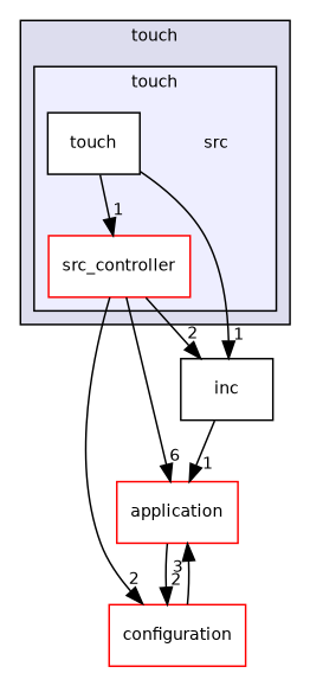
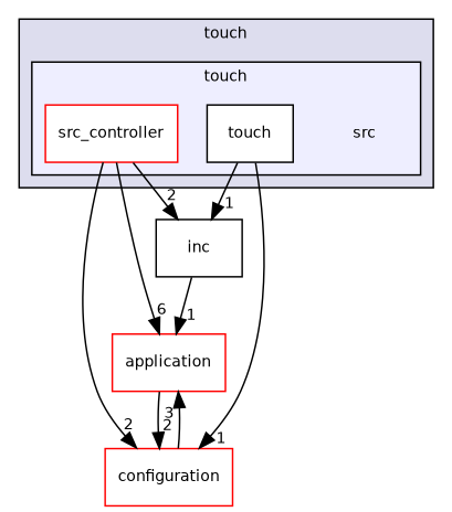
  digraph {
    compound=true
    node [color=red fontname=Helvetica fontsize=10 shape=box fillcolor=white style=filled]
    edge [headlabel=2 labeldistance=1.5 labelfontname=Helvetica labelfontsize=10]
    n1 [label=src shape=plaintext fillcolor="" style=""]
    n2 [label=src_controller]
    n3 [color=black label=touch]
    n4 [label=application]
    n5 [label=configuration]
    n6 [label=inc color="" fillcolor="" style=""]
    subgraph cluster_1 {
      bgcolor="#ddddee"
      fontname=Helvetica
      fontsize=10
      label=touch
      pencolor=black
      subgraph cluster_2 {
        bgcolor="#eeeeff"
        fontname=Helvetica
        fontsize=10
        label=touch
        pencolor=black
        n1
        n2
        n3
      }
    }
    n2 -> n4 [headlabel=6]
    n2 -> n5
    n2 -> n6
-   n3 -> n2 [headlabel=1]
+   n3 -> n5 [headlabel=1]
    n3 -> n6 [headlabel=1]
    n4 -> n5
    n5 -> n4 [headlabel=3]
    n6 -> n4 [headlabel=1]
  }
